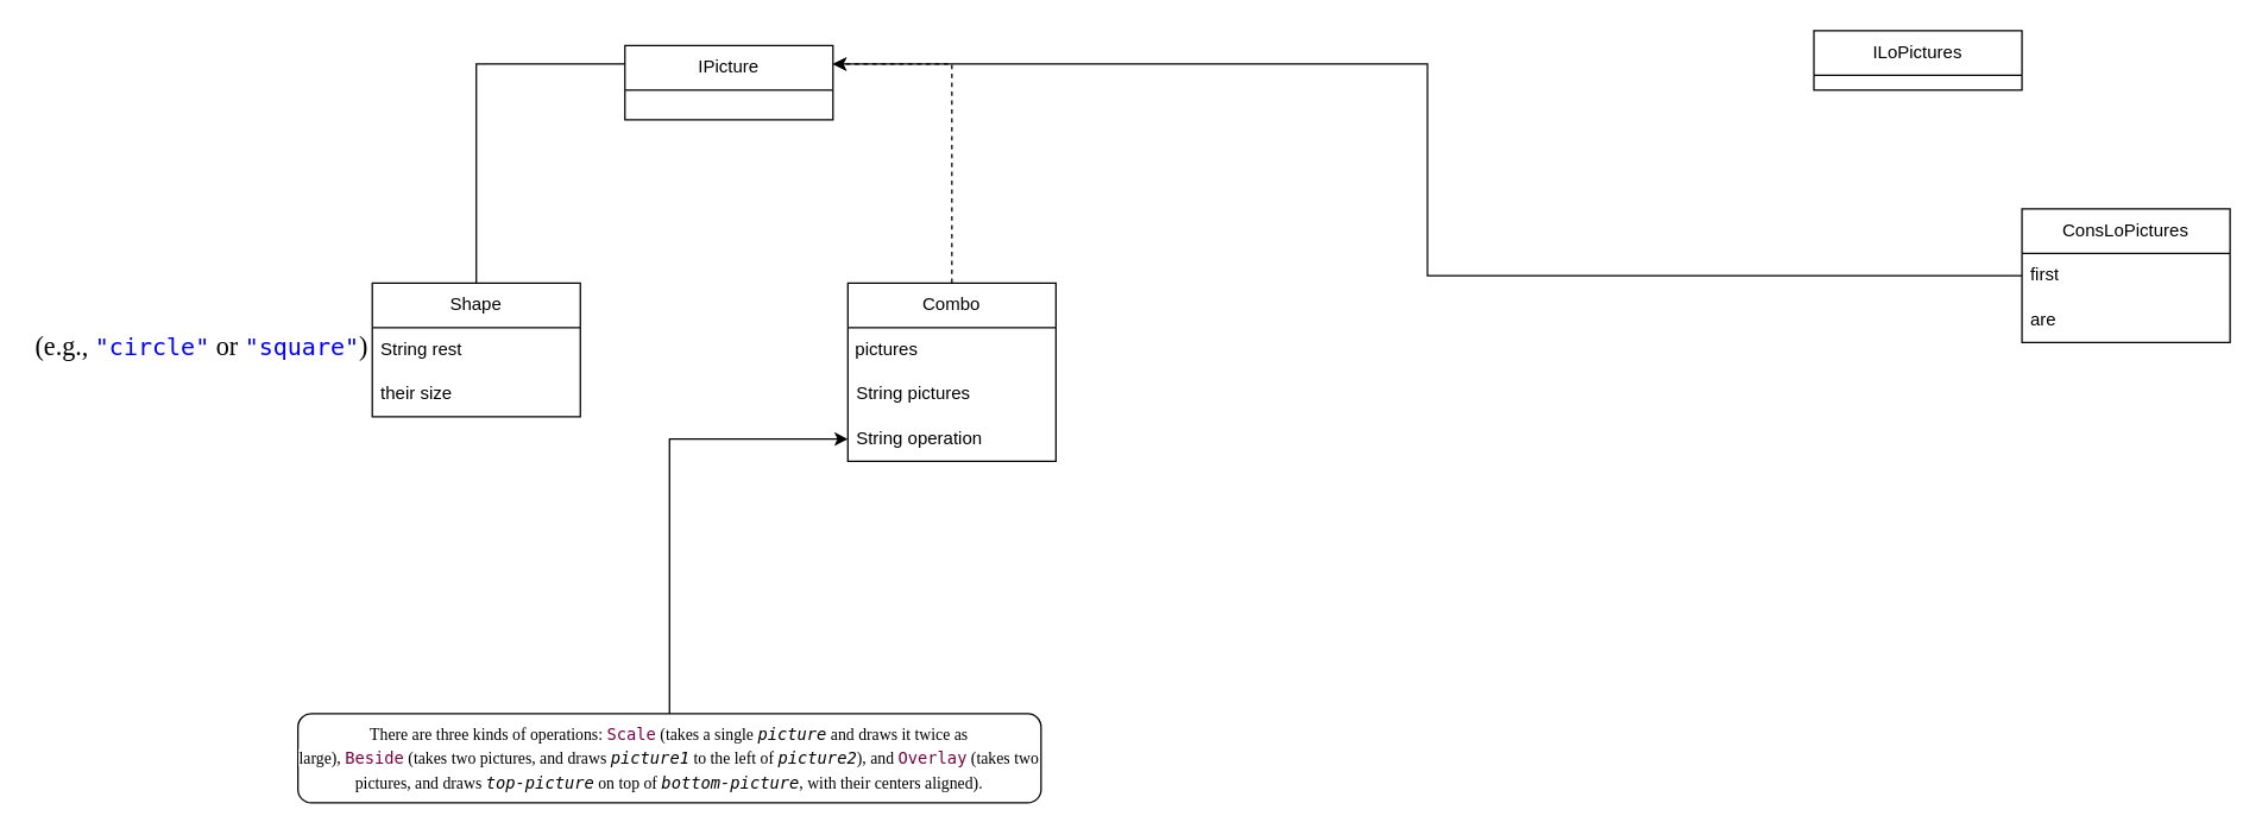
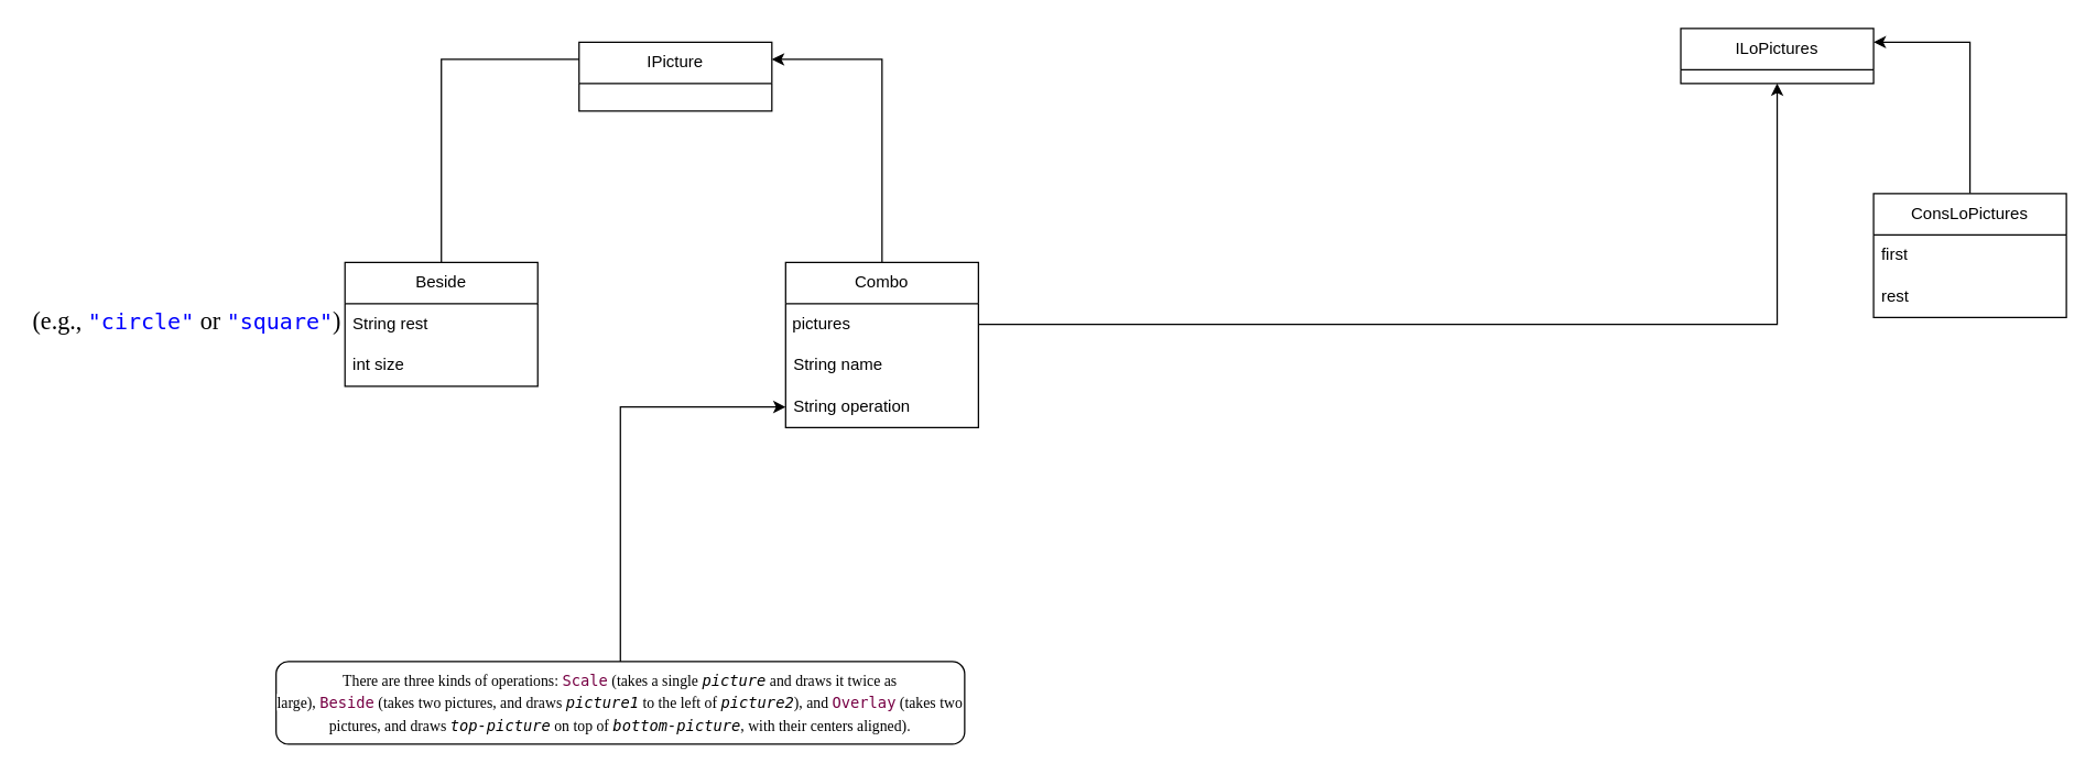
  <mxCell id="0" />
  <mxCell id="1" parent="0" />
  <mxCell id="2" value="IPicture" style="swimlane;fontStyle=0;childLayout=stackLayout;horizontal=1;startSize=30;horizontalStack=0;resizeParent=1;resizeParentMax=0;resizeLast=0;collapsible=1;marginBottom=0;whiteSpace=wrap;html=1;" vertex="1" parent="1"><mxGeometry x="420" y="30" width="140" height="50" as="geometry" /></mxCell>
  <mxCell id="3" style="edgeStyle=orthogonalEdgeStyle;rounded=0;orthogonalLoop=1;jettySize=auto;html=1;exitX=0.5;exitY=0;exitDx=0;exitDy=0;entryX=0;entryY=0.25;entryDx=0;entryDy=0;endArrow=none;" edge="1" parent="1" source="4" target="2"><mxGeometry relative="1" as="geometry" /></mxCell>
- <mxCell id="4" value="Shape" style="swimlane;fontStyle=0;childLayout=stackLayout;horizontal=1;startSize=30;horizontalStack=0;resizeParent=1;resizeParentMax=0;resizeLast=0;collapsible=1;marginBottom=0;whiteSpace=wrap;html=1;" vertex="1" parent="1"><mxGeometry x="250" y="190" width="140" height="90" as="geometry" /></mxCell>
+ <mxCell id="4" value="Beside" style="swimlane;fontStyle=0;childLayout=stackLayout;horizontal=1;startSize=30;horizontalStack=0;resizeParent=1;resizeParentMax=0;resizeLast=0;collapsible=1;marginBottom=0;whiteSpace=wrap;html=1;" vertex="1" parent="1"><mxGeometry x="250" y="190" width="140" height="90" as="geometry" /></mxCell>
  <mxCell id="5" value="String&amp;nbsp;rest" style="text;strokeColor=none;fillColor=none;align=left;verticalAlign=middle;spacingLeft=4;spacingRight=4;overflow=hidden;points=[[0,0.5],[1,0.5]];portConstraint=eastwest;rotatable=0;whiteSpace=wrap;html=1;" vertex="1" parent="4"><mxGeometry y="30" width="140" height="30" as="geometry" /></mxCell>
- <mxCell id="6" value="their size" style="text;strokeColor=none;fillColor=none;align=left;verticalAlign=middle;spacingLeft=4;spacingRight=4;overflow=hidden;points=[[0,0.5],[1,0.5]];portConstraint=eastwest;rotatable=0;whiteSpace=wrap;html=1;" vertex="1" parent="4"><mxGeometry y="60" width="140" height="30" as="geometry" /></mxCell>
- <mxCell id="7" style="edgeStyle=orthogonalEdgeStyle;rounded=0;orthogonalLoop=1;jettySize=auto;html=1;exitX=0.5;exitY=0;exitDx=0;exitDy=0;entryX=1;entryY=0.25;entryDx=0;entryDy=0;dashed=1;" edge="1" parent="1" source="8" target="2"><mxGeometry relative="1" as="geometry" /></mxCell>
+ <mxCell id="6" value="int size" style="text;strokeColor=none;fillColor=none;align=left;verticalAlign=middle;spacingLeft=4;spacingRight=4;overflow=hidden;points=[[0,0.5],[1,0.5]];portConstraint=eastwest;rotatable=0;whiteSpace=wrap;html=1;" vertex="1" parent="4"><mxGeometry y="60" width="140" height="30" as="geometry" /></mxCell>
+ <mxCell id="7" style="edgeStyle=orthogonalEdgeStyle;rounded=0;orthogonalLoop=1;jettySize=auto;html=1;exitX=0.5;exitY=0;exitDx=0;exitDy=0;entryX=1;entryY=0.25;entryDx=0;entryDy=0;" edge="1" parent="1" source="8" target="2"><mxGeometry relative="1" as="geometry" /></mxCell>
  <mxCell id="8" value="Combo" style="swimlane;fontStyle=0;childLayout=stackLayout;horizontal=1;startSize=30;horizontalStack=0;resizeParent=1;resizeParentMax=0;resizeLast=0;collapsible=1;marginBottom=0;whiteSpace=wrap;html=1;" vertex="1" parent="1"><mxGeometry x="570" y="190" width="140" height="120" as="geometry" /></mxCell>
  <mxCell id="9" value="&amp;nbsp;pictures" style="text;html=1;align=left;verticalAlign=middle;whiteSpace=wrap;rounded=0;" vertex="1" parent="8"><mxGeometry y="30" width="140" height="30" as="geometry" /></mxCell>
- <mxCell id="10" value="String pictures" style="text;strokeColor=none;fillColor=none;align=left;verticalAlign=middle;spacingLeft=4;spacingRight=4;overflow=hidden;points=[[0,0.5],[1,0.5]];portConstraint=eastwest;rotatable=0;whiteSpace=wrap;html=1;" vertex="1" parent="8"><mxGeometry y="60" width="140" height="30" as="geometry" /></mxCell>
+ <mxCell id="10" value="String name" style="text;strokeColor=none;fillColor=none;align=left;verticalAlign=middle;spacingLeft=4;spacingRight=4;overflow=hidden;points=[[0,0.5],[1,0.5]];portConstraint=eastwest;rotatable=0;whiteSpace=wrap;html=1;" vertex="1" parent="8"><mxGeometry y="60" width="140" height="30" as="geometry" /></mxCell>
  <mxCell id="11" value="String&amp;nbsp;operation" style="text;strokeColor=none;fillColor=none;align=left;verticalAlign=middle;spacingLeft=4;spacingRight=4;overflow=hidden;points=[[0,0.5],[1,0.5]];portConstraint=eastwest;rotatable=0;whiteSpace=wrap;html=1;" vertex="1" parent="8"><mxGeometry y="90" width="140" height="30" as="geometry" /></mxCell>
  <mxCell id="12" value="&lt;span style=&quot;font-family: Charter-Racket, serif; font-size: 17.7px; text-align: left; text-wrap-mode: wrap; background-color: rgb(255, 255, 255);&quot;&gt;(e.g.,&amp;nbsp;&lt;/span&gt;&lt;span style=&quot;margin: 0px; padding: 0px; font-family: Fira-Mono, monospace; white-space-collapse: preserve; text-align: left; font-size: 1rem; line-height: 1.5; background-color: rgb(255, 255, 255);&quot; class=&quot;RktBlk&quot;&gt;&lt;span style=&quot;margin: 0px; padding: 0px;&quot; class=&quot;JavaHighlight&quot;&gt;&lt;span style=&quot;margin: 0px; padding: 0px; white-space: inherit; font-size: 1rem; line-height: 1.5;&quot; class=&quot;RktMeta&quot;&gt;&lt;/span&gt;&lt;span style=&quot;margin: 0px; padding: 0px; color: rgb(0, 0, 255);&quot; class=&quot;ProfjString&quot;&gt;&quot;circle&quot;&lt;/span&gt;&lt;span style=&quot;margin: 0px; padding: 0px; white-space: inherit; font-size: 1rem; line-height: 1.5;&quot; class=&quot;RktMeta&quot;&gt;&lt;/span&gt;&lt;/span&gt;&lt;/span&gt;&lt;span style=&quot;font-family: Charter-Racket, serif; font-size: 17.7px; text-align: left; text-wrap-mode: wrap; background-color: rgb(255, 255, 255);&quot;&gt;&amp;nbsp;or&amp;nbsp;&lt;/span&gt;&lt;span style=&quot;margin: 0px; padding: 0px; font-family: Fira-Mono, monospace; white-space-collapse: preserve; text-align: left; font-size: 1rem; line-height: 1.5; background-color: rgb(255, 255, 255);&quot; class=&quot;RktBlk&quot;&gt;&lt;span style=&quot;margin: 0px; padding: 0px;&quot; class=&quot;JavaHighlight&quot;&gt;&lt;span style=&quot;margin: 0px; padding: 0px; white-space: inherit; font-size: 1rem; line-height: 1.5;&quot; class=&quot;RktMeta&quot;&gt;&lt;/span&gt;&lt;span style=&quot;margin: 0px; padding: 0px; color: rgb(0, 0, 255);&quot; class=&quot;ProfjString&quot;&gt;&quot;square&quot;&lt;/span&gt;&lt;span style=&quot;margin: 0px; padding: 0px; white-space: inherit; font-size: 1rem; line-height: 1.5;&quot; class=&quot;RktMeta&quot;&gt;&lt;/span&gt;&lt;/span&gt;&lt;/span&gt;&lt;span style=&quot;font-family: Charter-Racket, serif; font-size: 17.7px; text-align: left; text-wrap-mode: wrap; background-color: rgb(255, 255, 255);&quot;&gt;)&lt;/span&gt;" style="text;html=1;align=center;verticalAlign=middle;resizable=0;points=[];autosize=1;strokeColor=none;fillColor=none;" vertex="1" parent="1"><mxGeometry x="20" y="213" width="230" height="40" as="geometry" /></mxCell>
  <mxCell id="13" style="edgeStyle=orthogonalEdgeStyle;rounded=0;orthogonalLoop=1;jettySize=auto;html=1;entryX=0;entryY=0.5;entryDx=0;entryDy=0;" edge="1" parent="1" source="14" target="11"><mxGeometry relative="1" as="geometry" /></mxCell>
  <mxCell id="14" value="&lt;font style=&quot;font-size: 11px;&quot;&gt;&lt;span style=&quot;font-family: Charter-Racket, serif; text-align: left; background-color: rgb(255, 255, 255);&quot;&gt;There are three kinds of operations:&amp;nbsp;&lt;/span&gt;&lt;span style=&quot;margin: 0px; padding: 0px; font-family: Fira-Mono, monospace; white-space: pre; text-align: left; line-height: 1.5; background-color: rgb(255, 255, 255);&quot; class=&quot;RktBlk&quot;&gt;&lt;span style=&quot;margin: 0px; padding: 0px;&quot; class=&quot;JavaHighlight&quot;&gt;&lt;span style=&quot;margin: 0px; padding: 0px; white-space: inherit; line-height: 1.5;&quot; class=&quot;RktMeta&quot;&gt;&lt;/span&gt;&lt;span style=&quot;margin: 0px; padding: 0px; color: rgb(119, 0, 68);&quot; class=&quot;ProfjType&quot;&gt;Scale&lt;/span&gt;&lt;span style=&quot;margin: 0px; padding: 0px; white-space: inherit; line-height: 1.5;&quot; class=&quot;RktMeta&quot;&gt;&lt;/span&gt;&lt;/span&gt;&lt;/span&gt;&lt;span style=&quot;font-family: Charter-Racket, serif; text-align: left; background-color: rgb(255, 255, 255);&quot;&gt;&amp;nbsp;(takes a single&amp;nbsp;&lt;/span&gt;&lt;span style=&quot;margin: 0px; padding: 0px; font-style: italic; font-family: Charter-Racket, serif; text-align: left; background-color: rgb(255, 255, 255);&quot; class=&quot;emph&quot;&gt;&lt;span style=&quot;margin: 0px; padding: 0px; font-family: Fira-Mono, monospace; white-space: inherit;&quot; class=&quot;stt&quot;&gt;picture&lt;/span&gt;&lt;/span&gt;&lt;span style=&quot;font-family: Charter-Racket, serif; text-align: left; background-color: rgb(255, 255, 255);&quot;&gt;&amp;nbsp;and draws it twice as large),&amp;nbsp;&lt;/span&gt;&lt;span style=&quot;margin: 0px; padding: 0px; font-family: Fira-Mono, monospace; white-space: pre; text-align: left; line-height: 1.5; background-color: rgb(255, 255, 255);&quot; class=&quot;RktBlk&quot;&gt;&lt;span style=&quot;margin: 0px; padding: 0px;&quot; class=&quot;JavaHighlight&quot;&gt;&lt;span style=&quot;margin: 0px; padding: 0px; white-space: inherit; line-height: 1.5;&quot; class=&quot;RktMeta&quot;&gt;&lt;/span&gt;&lt;span style=&quot;margin: 0px; padding: 0px; color: rgb(119, 0, 68);&quot; class=&quot;ProfjType&quot;&gt;Beside&lt;/span&gt;&lt;span style=&quot;margin: 0px; padding: 0px; white-space: inherit; line-height: 1.5;&quot; class=&quot;RktMeta&quot;&gt;&lt;/span&gt;&lt;/span&gt;&lt;/span&gt;&lt;span style=&quot;font-family: Charter-Racket, serif; text-align: left; background-color: rgb(255, 255, 255);&quot;&gt;&amp;nbsp;(takes two pictures, and draws&amp;nbsp;&lt;/span&gt;&lt;span style=&quot;margin: 0px; padding: 0px; font-style: italic; font-family: Charter-Racket, serif; text-align: left; background-color: rgb(255, 255, 255);&quot; class=&quot;emph&quot;&gt;&lt;span style=&quot;margin: 0px; padding: 0px; font-family: Fira-Mono, monospace; white-space: inherit;&quot; class=&quot;stt&quot;&gt;picture1&lt;/span&gt;&lt;/span&gt;&lt;span style=&quot;font-family: Charter-Racket, serif; text-align: left; background-color: rgb(255, 255, 255);&quot;&gt;&amp;nbsp;to the left of&amp;nbsp;&lt;/span&gt;&lt;span style=&quot;margin: 0px; padding: 0px; font-style: italic; font-family: Charter-Racket, serif; text-align: left; background-color: rgb(255, 255, 255);&quot; class=&quot;emph&quot;&gt;&lt;span style=&quot;margin: 0px; padding: 0px; font-family: Fira-Mono, monospace; white-space: inherit;&quot; class=&quot;stt&quot;&gt;picture2&lt;/span&gt;&lt;/span&gt;&lt;span style=&quot;font-family: Charter-Racket, serif; text-align: left; background-color: rgb(255, 255, 255);&quot;&gt;), and&amp;nbsp;&lt;/span&gt;&lt;span style=&quot;margin: 0px; padding: 0px; font-family: Fira-Mono, monospace; white-space: pre; text-align: left; line-height: 1.5; background-color: rgb(255, 255, 255);&quot; class=&quot;RktBlk&quot;&gt;&lt;span style=&quot;margin: 0px; padding: 0px;&quot; class=&quot;JavaHighlight&quot;&gt;&lt;span style=&quot;margin: 0px; padding: 0px; white-space: inherit; line-height: 1.5;&quot; class=&quot;RktMeta&quot;&gt;&lt;/span&gt;&lt;span style=&quot;margin: 0px; padding: 0px; color: rgb(119, 0, 68);&quot; class=&quot;ProfjType&quot;&gt;Overlay&lt;/span&gt;&lt;span style=&quot;margin: 0px; padding: 0px; white-space: inherit; line-height: 1.5;&quot; class=&quot;RktMeta&quot;&gt;&lt;/span&gt;&lt;/span&gt;&lt;/span&gt;&lt;span style=&quot;font-family: Charter-Racket, serif; text-align: left; background-color: rgb(255, 255, 255);&quot;&gt;&amp;nbsp;(takes two pictures, and draws&amp;nbsp;&lt;/span&gt;&lt;span style=&quot;margin: 0px; padding: 0px; font-style: italic; font-family: Charter-Racket, serif; text-align: left; background-color: rgb(255, 255, 255);&quot; class=&quot;emph&quot;&gt;&lt;span style=&quot;margin: 0px; padding: 0px; font-family: Fira-Mono, monospace; white-space: inherit;&quot; class=&quot;stt&quot;&gt;top-picture&lt;/span&gt;&lt;/span&gt;&lt;span style=&quot;font-family: Charter-Racket, serif; text-align: left; background-color: rgb(255, 255, 255);&quot;&gt;&amp;nbsp;on top of&amp;nbsp;&lt;/span&gt;&lt;span style=&quot;margin: 0px; padding: 0px; font-style: italic; font-family: Charter-Racket, serif; text-align: left; background-color: rgb(255, 255, 255);&quot; class=&quot;emph&quot;&gt;&lt;span style=&quot;margin: 0px; padding: 0px; font-family: Fira-Mono, monospace; white-space: inherit;&quot; class=&quot;stt&quot;&gt;bottom-picture&lt;/span&gt;&lt;/span&gt;&lt;span style=&quot;font-family: Charter-Racket, serif; text-align: left; background-color: rgb(255, 255, 255);&quot;&gt;, with their centers aligned).&lt;/span&gt;&lt;/font&gt;" style="rounded=1;whiteSpace=wrap;html=1;" vertex="1" parent="1"><mxGeometry x="200" y="480" width="500" height="60" as="geometry" /></mxCell>
  <mxCell id="15" value="ILoPictures" style="swimlane;fontStyle=0;childLayout=stackLayout;horizontal=1;startSize=30;horizontalStack=0;resizeParent=1;resizeParentMax=0;resizeLast=0;collapsible=1;marginBottom=0;whiteSpace=wrap;html=1;" vertex="1" parent="1"><mxGeometry x="1220" y="20" width="140" height="40" as="geometry" /></mxCell>
+ <mxCell id="16" style="edgeStyle=orthogonalEdgeStyle;rounded=0;orthogonalLoop=1;jettySize=auto;html=1;exitX=0.5;exitY=0;exitDx=0;exitDy=0;entryX=1;entryY=0.25;entryDx=0;entryDy=0;" edge="1" parent="1" source="17" target="15"><mxGeometry relative="1" as="geometry" /></mxCell>
  <mxCell id="17" value="ConsLoPictures" style="swimlane;fontStyle=0;childLayout=stackLayout;horizontal=1;startSize=30;horizontalStack=0;resizeParent=1;resizeParentMax=0;resizeLast=0;collapsible=1;marginBottom=0;whiteSpace=wrap;html=1;" vertex="1" parent="1"><mxGeometry x="1360" y="140" width="140" height="90" as="geometry" /></mxCell>
  <mxCell id="18" value="first" style="text;strokeColor=none;fillColor=none;align=left;verticalAlign=middle;spacingLeft=4;spacingRight=4;overflow=hidden;points=[[0,0.5],[1,0.5]];portConstraint=eastwest;rotatable=0;whiteSpace=wrap;html=1;" vertex="1" parent="17"><mxGeometry y="30" width="140" height="30" as="geometry" /></mxCell>
- <mxCell id="19" value="are" style="text;strokeColor=none;fillColor=none;align=left;verticalAlign=middle;spacingLeft=4;spacingRight=4;overflow=hidden;points=[[0,0.5],[1,0.5]];portConstraint=eastwest;rotatable=0;whiteSpace=wrap;html=1;" vertex="1" parent="17"><mxGeometry y="60" width="140" height="30" as="geometry" /></mxCell>
- <mxCell id="20" style="edgeStyle=orthogonalEdgeStyle;rounded=0;orthogonalLoop=1;jettySize=auto;html=1;exitX=0;exitY=0.5;exitDx=0;exitDy=0;entryX=1;entryY=0.25;entryDx=0;entryDy=0;jumpStyle=arc;" edge="1" parent="1" source="18" target="2"><mxGeometry relative="1" as="geometry" /></mxCell>
+ <mxCell id="19" value="rest" style="text;strokeColor=none;fillColor=none;align=left;verticalAlign=middle;spacingLeft=4;spacingRight=4;overflow=hidden;points=[[0,0.5],[1,0.5]];portConstraint=eastwest;rotatable=0;whiteSpace=wrap;html=1;" vertex="1" parent="17"><mxGeometry y="60" width="140" height="30" as="geometry" /></mxCell>
+ <mxCell id="21" style="edgeStyle=orthogonalEdgeStyle;rounded=0;orthogonalLoop=1;jettySize=auto;html=1;exitX=1;exitY=0.5;exitDx=0;exitDy=0;jumpStyle=arc;" edge="1" parent="1" source="9" target="15"><mxGeometry relative="1" as="geometry" /></mxCell>
